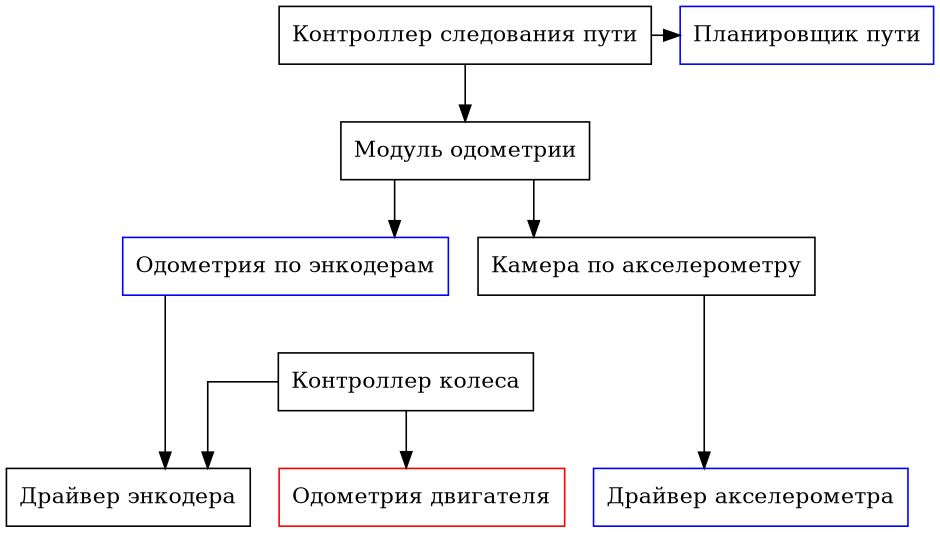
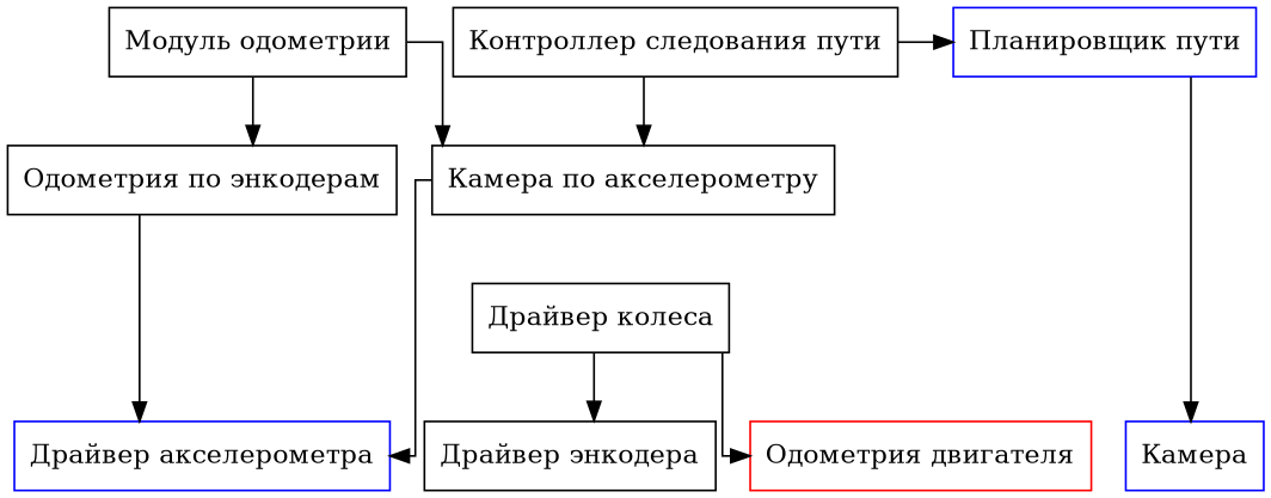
  digraph {
    splines=ortho
    node [shape=box]
    n1 [color=black label="Драйвер энкодера"]
    n2 [color=blue label="Драйвер акселерометра"]
+   n3 [color=blue label="Камера"]
    n4 [color=red label="Одометрия двигателя"]
    n5 [color=blue label="Планировщик пути"]
    n6 [label="Контроллер следования пути"]
    n7 [label="Модуль одометрии"]
-   n8 [label="Контроллер колеса"]
-   n9 [label="Одометрия по энкодерам" color=blue]
+   n8 [label="Драйвер колеса"]
+   n9 [label="Одометрия по энкодерам"]
    n10 [label="Камера по акселерометру"]
    subgraph sub_1 {
      rank=same
      n1
      n2
+     n3
      n4
    }
    subgraph sub_2 {
      rank=same
      n5
      n6
    }
+   n5 -> n3 [headport=nw]
    n6 -> n5
-   n6 -> n7
+   n6 -> n10
    n7 -> n9
    n7 -> n10
    n8 -> n1
    n8 -> n4
-   n9 -> n1
+   n9 -> n2
    n9 -> n8 [style=invis]
    n10 -> n2
    n10 -> n8 [style=invis]
  }
